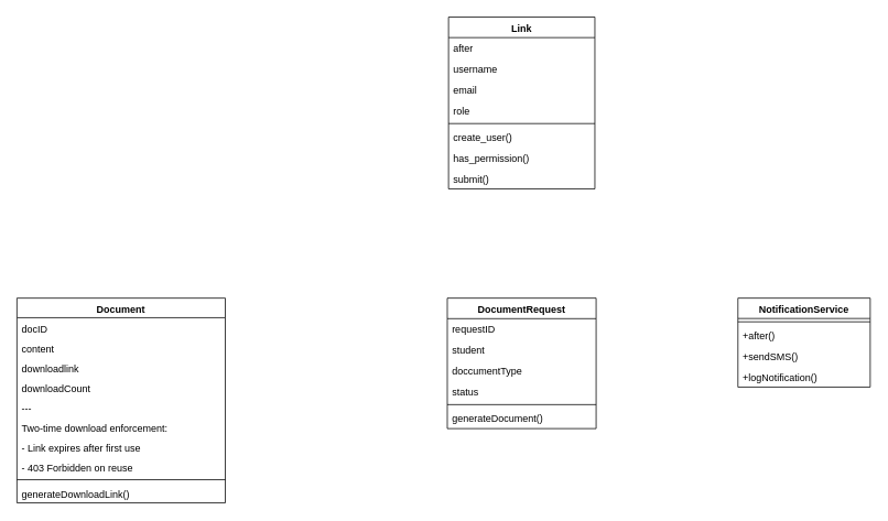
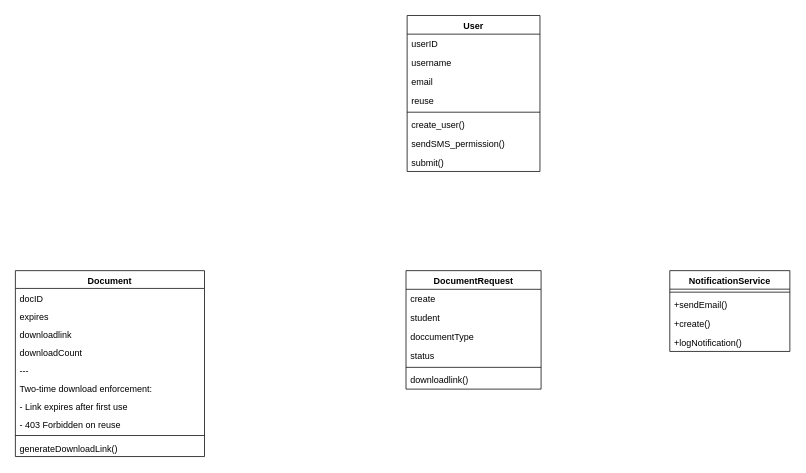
  <mxCell id="0" />
  <mxCell id="1" parent="0" />
  <mxCell id="2" value="DocumentRequest" style="swimlane;fontStyle=1;align=center;verticalAlign=top;childLayout=stackLayout;horizontal=1;startSize=24.857;horizontalStack=0;resizeParent=1;resizeParentMax=0;resizeLast=0;collapsible=0;marginBottom=0;" parent="1" vertex="1"><mxGeometry x="540.5" y="360" width="180" height="157.857" as="geometry" /></mxCell>
- <mxCell id="3" value="requestID" style="text;strokeColor=none;fillColor=none;align=left;verticalAlign=top;spacingLeft=4;spacingRight=4;overflow=hidden;rotatable=0;points=[[0,0.5],[1,0.5]];portConstraint=eastwest;" parent="2" vertex="1"><mxGeometry y="24.857" width="180" height="25" as="geometry" /></mxCell>
+ <mxCell id="3" value="create" style="text;strokeColor=none;fillColor=none;align=left;verticalAlign=top;spacingLeft=4;spacingRight=4;overflow=hidden;rotatable=0;points=[[0,0.5],[1,0.5]];portConstraint=eastwest;" parent="2" vertex="1"><mxGeometry y="24.857" width="180" height="25" as="geometry" /></mxCell>
  <mxCell id="4" value="student" style="text;strokeColor=none;fillColor=none;align=left;verticalAlign=top;spacingLeft=4;spacingRight=4;overflow=hidden;rotatable=0;points=[[0,0.5],[1,0.5]];portConstraint=eastwest;" parent="2" vertex="1"><mxGeometry y="49.857" width="180" height="25" as="geometry" /></mxCell>
  <mxCell id="5" value="doccumentType" style="text;strokeColor=none;fillColor=none;align=left;verticalAlign=top;spacingLeft=4;spacingRight=4;overflow=hidden;rotatable=0;points=[[0,0.5],[1,0.5]];portConstraint=eastwest;" parent="2" vertex="1"><mxGeometry y="74.857" width="180" height="25" as="geometry" /></mxCell>
  <mxCell id="6" value="status" style="text;strokeColor=none;fillColor=none;align=left;verticalAlign=top;spacingLeft=4;spacingRight=4;overflow=hidden;rotatable=0;points=[[0,0.5],[1,0.5]];portConstraint=eastwest;" parent="2" vertex="1"><mxGeometry y="99.857" width="180" height="25" as="geometry" /></mxCell>
  <mxCell id="7" style="line;strokeWidth=1;fillColor=none;align=left;verticalAlign=middle;spacingTop=-1;spacingLeft=3;spacingRight=3;rotatable=0;labelPosition=right;points=[];portConstraint=eastwest;strokeColor=inherit;" parent="2" vertex="1"><mxGeometry y="124.857" width="180" height="8" as="geometry" /></mxCell>
- <mxCell id="8" value="generateDocument()" style="text;strokeColor=none;fillColor=none;align=left;verticalAlign=top;spacingLeft=4;spacingRight=4;overflow=hidden;rotatable=0;points=[[0,0.5],[1,0.5]];portConstraint=eastwest;" parent="2" vertex="1"><mxGeometry y="132.857" width="180" height="25" as="geometry" /></mxCell>
+ <mxCell id="8" value="downloadlink()" style="text;strokeColor=none;fillColor=none;align=left;verticalAlign=top;spacingLeft=4;spacingRight=4;overflow=hidden;rotatable=0;points=[[0,0.5],[1,0.5]];portConstraint=eastwest;" parent="2" vertex="1"><mxGeometry y="132.857" width="180" height="25" as="geometry" /></mxCell>
  <mxCell id="9" value="Document" style="swimlane;fontStyle=1;align=center;verticalAlign=top;childLayout=stackLayout;horizontal=1;startSize=23.7;horizontalStack=0;resizeParent=1;resizeParentMax=0;resizeLast=0;collapsible=0;marginBottom=0;" parent="1" vertex="1"><mxGeometry x="20" y="360" width="252" height="247.7" as="geometry" /></mxCell>
  <mxCell id="10" value="docID" style="text;strokeColor=none;fillColor=none;align=left;verticalAlign=top;spacingLeft=4;spacingRight=4;overflow=hidden;rotatable=0;points=[[0,0.5],[1,0.5]];portConstraint=eastwest;" parent="9" vertex="1"><mxGeometry y="23.7" width="252" height="24" as="geometry" /></mxCell>
- <mxCell id="11" value="content" style="text;strokeColor=none;fillColor=none;align=left;verticalAlign=top;spacingLeft=4;spacingRight=4;overflow=hidden;rotatable=0;points=[[0,0.5],[1,0.5]];portConstraint=eastwest;" parent="9" vertex="1"><mxGeometry y="47.7" width="252" height="24" as="geometry" /></mxCell>
+ <mxCell id="11" value="expires" style="text;strokeColor=none;fillColor=none;align=left;verticalAlign=top;spacingLeft=4;spacingRight=4;overflow=hidden;rotatable=0;points=[[0,0.5],[1,0.5]];portConstraint=eastwest;" parent="9" vertex="1"><mxGeometry y="47.7" width="252" height="24" as="geometry" /></mxCell>
  <mxCell id="12" value="downloadlink" style="text;strokeColor=none;fillColor=none;align=left;verticalAlign=top;spacingLeft=4;spacingRight=4;overflow=hidden;rotatable=0;points=[[0,0.5],[1,0.5]];portConstraint=eastwest;" parent="9" vertex="1"><mxGeometry y="71.7" width="252" height="24" as="geometry" /></mxCell>
  <mxCell id="13" value="downloadCount" style="text;strokeColor=none;fillColor=none;align=left;verticalAlign=top;spacingLeft=4;spacingRight=4;overflow=hidden;rotatable=0;points=[[0,0.5],[1,0.5]];portConstraint=eastwest;" parent="9" vertex="1"><mxGeometry y="95.7" width="252" height="24" as="geometry" /></mxCell>
  <mxCell id="14" value="---" style="text;strokeColor=none;fillColor=none;align=left;verticalAlign=top;spacingLeft=4;spacingRight=4;overflow=hidden;rotatable=0;points=[[0,0.5],[1,0.5]];portConstraint=eastwest;" parent="9" vertex="1"><mxGeometry y="119.7" width="252" height="24" as="geometry" /></mxCell>
  <mxCell id="15" value="Two-time download enforcement:" style="text;strokeColor=none;fillColor=none;align=left;verticalAlign=top;spacingLeft=4;spacingRight=4;overflow=hidden;rotatable=0;points=[[0,0.5],[1,0.5]];portConstraint=eastwest;" parent="9" vertex="1"><mxGeometry y="143.7" width="252" height="24" as="geometry" /></mxCell>
  <mxCell id="16" value="- Link expires after first use" style="text;strokeColor=none;fillColor=none;align=left;verticalAlign=top;spacingLeft=4;spacingRight=4;overflow=hidden;rotatable=0;points=[[0,0.5],[1,0.5]];portConstraint=eastwest;" parent="9" vertex="1"><mxGeometry y="167.7" width="252" height="24" as="geometry" /></mxCell>
  <mxCell id="17" value="- 403 Forbidden on reuse" style="text;strokeColor=none;fillColor=none;align=left;verticalAlign=top;spacingLeft=4;spacingRight=4;overflow=hidden;rotatable=0;points=[[0,0.5],[1,0.5]];portConstraint=eastwest;" parent="9" vertex="1"><mxGeometry y="191.7" width="252" height="24" as="geometry" /></mxCell>
  <mxCell id="18" style="line;strokeWidth=1;fillColor=none;align=left;verticalAlign=middle;spacingTop=-1;spacingLeft=3;spacingRight=3;rotatable=0;labelPosition=right;points=[];portConstraint=eastwest;strokeColor=inherit;" parent="9" vertex="1"><mxGeometry y="215.7" width="252" height="8" as="geometry" /></mxCell>
  <mxCell id="19" value="generateDownloadLink()" style="text;strokeColor=none;fillColor=none;align=left;verticalAlign=top;spacingLeft=4;spacingRight=4;overflow=hidden;rotatable=0;points=[[0,0.5],[1,0.5]];portConstraint=eastwest;" parent="9" vertex="1"><mxGeometry y="223.7" width="252" height="24" as="geometry" /></mxCell>
  <mxCell id="20" value="NotificationService" style="swimlane;fontStyle=1;align=center;verticalAlign=top;childLayout=stackLayout;horizontal=1;startSize=24.667;horizontalStack=0;resizeParent=1;resizeParentMax=0;resizeLast=0;collapsible=0;marginBottom=0;" parent="1" vertex="1"><mxGeometry x="892" y="360" width="160" height="107.667" as="geometry" /></mxCell>
  <mxCell id="21" style="line;strokeWidth=1;fillColor=none;align=left;verticalAlign=middle;spacingTop=-1;spacingLeft=3;spacingRight=3;rotatable=0;labelPosition=right;points=[];portConstraint=eastwest;strokeColor=inherit;" parent="20" vertex="1"><mxGeometry y="24.667" width="160" height="8" as="geometry" /></mxCell>
- <mxCell id="22" value="+after()" style="text;strokeColor=none;fillColor=none;align=left;verticalAlign=top;spacingLeft=4;spacingRight=4;overflow=hidden;rotatable=0;points=[[0,0.5],[1,0.5]];portConstraint=eastwest;" parent="20" vertex="1"><mxGeometry y="32.667" width="160" height="25" as="geometry" /></mxCell>
- <mxCell id="23" value="+sendSMS()" style="text;strokeColor=none;fillColor=none;align=left;verticalAlign=top;spacingLeft=4;spacingRight=4;overflow=hidden;rotatable=0;points=[[0,0.5],[1,0.5]];portConstraint=eastwest;" parent="20" vertex="1"><mxGeometry y="57.667" width="160" height="25" as="geometry" /></mxCell>
+ <mxCell id="22" value="+sendEmail()" style="text;strokeColor=none;fillColor=none;align=left;verticalAlign=top;spacingLeft=4;spacingRight=4;overflow=hidden;rotatable=0;points=[[0,0.5],[1,0.5]];portConstraint=eastwest;" parent="20" vertex="1"><mxGeometry y="32.667" width="160" height="25" as="geometry" /></mxCell>
+ <mxCell id="23" value="+create()" style="text;strokeColor=none;fillColor=none;align=left;verticalAlign=top;spacingLeft=4;spacingRight=4;overflow=hidden;rotatable=0;points=[[0,0.5],[1,0.5]];portConstraint=eastwest;" parent="20" vertex="1"><mxGeometry y="57.667" width="160" height="25" as="geometry" /></mxCell>
  <mxCell id="24" value="+logNotification()" style="text;strokeColor=none;fillColor=none;align=left;verticalAlign=top;spacingLeft=4;spacingRight=4;overflow=hidden;rotatable=0;points=[[0,0.5],[1,0.5]];portConstraint=eastwest;" parent="20" vertex="1"><mxGeometry y="82.667" width="160" height="25" as="geometry" /></mxCell>
- <mxCell id="25" value="Link" style="swimlane;fontStyle=1;align=center;verticalAlign=top;childLayout=stackLayout;horizontal=1;startSize=24.857;horizontalStack=0;resizeParent=1;resizeParentMax=0;resizeLast=0;collapsible=0;marginBottom=0;" parent="1" vertex="1"><mxGeometry x="542" y="20" width="177" height="207.857" as="geometry" /></mxCell>
- <mxCell id="26" value="after" style="text;strokeColor=none;fillColor=none;align=left;verticalAlign=top;spacingLeft=4;spacingRight=4;overflow=hidden;rotatable=0;points=[[0,0.5],[1,0.5]];portConstraint=eastwest;" parent="25" vertex="1"><mxGeometry y="24.857" width="177" height="25" as="geometry" /></mxCell>
+ <mxCell id="25" value="User" style="swimlane;fontStyle=1;align=center;verticalAlign=top;childLayout=stackLayout;horizontal=1;startSize=24.857;horizontalStack=0;resizeParent=1;resizeParentMax=0;resizeLast=0;collapsible=0;marginBottom=0;" parent="1" vertex="1"><mxGeometry x="542" y="20" width="177" height="207.857" as="geometry" /></mxCell>
+ <mxCell id="26" value="userID" style="text;strokeColor=none;fillColor=none;align=left;verticalAlign=top;spacingLeft=4;spacingRight=4;overflow=hidden;rotatable=0;points=[[0,0.5],[1,0.5]];portConstraint=eastwest;" parent="25" vertex="1"><mxGeometry y="24.857" width="177" height="25" as="geometry" /></mxCell>
  <mxCell id="27" value="username" style="text;strokeColor=none;fillColor=none;align=left;verticalAlign=top;spacingLeft=4;spacingRight=4;overflow=hidden;rotatable=0;points=[[0,0.5],[1,0.5]];portConstraint=eastwest;" parent="25" vertex="1"><mxGeometry y="49.857" width="177" height="25" as="geometry" /></mxCell>
  <mxCell id="28" value="email" style="text;strokeColor=none;fillColor=none;align=left;verticalAlign=top;spacingLeft=4;spacingRight=4;overflow=hidden;rotatable=0;points=[[0,0.5],[1,0.5]];portConstraint=eastwest;" parent="25" vertex="1"><mxGeometry y="74.857" width="177" height="25" as="geometry" /></mxCell>
- <mxCell id="29" value="role" style="text;strokeColor=none;fillColor=none;align=left;verticalAlign=top;spacingLeft=4;spacingRight=4;overflow=hidden;rotatable=0;points=[[0,0.5],[1,0.5]];portConstraint=eastwest;" parent="25" vertex="1"><mxGeometry y="99.857" width="177" height="25" as="geometry" /></mxCell>
+ <mxCell id="29" value="reuse" style="text;strokeColor=none;fillColor=none;align=left;verticalAlign=top;spacingLeft=4;spacingRight=4;overflow=hidden;rotatable=0;points=[[0,0.5],[1,0.5]];portConstraint=eastwest;" parent="25" vertex="1"><mxGeometry y="99.857" width="177" height="25" as="geometry" /></mxCell>
  <mxCell id="30" style="line;strokeWidth=1;fillColor=none;align=left;verticalAlign=middle;spacingTop=-1;spacingLeft=3;spacingRight=3;rotatable=0;labelPosition=right;points=[];portConstraint=eastwest;strokeColor=inherit;" parent="25" vertex="1"><mxGeometry y="124.857" width="177" height="8" as="geometry" /></mxCell>
  <mxCell id="31" value="create_user()" style="text;strokeColor=none;fillColor=none;align=left;verticalAlign=top;spacingLeft=4;spacingRight=4;overflow=hidden;rotatable=0;points=[[0,0.5],[1,0.5]];portConstraint=eastwest;" parent="25" vertex="1"><mxGeometry y="132.857" width="177" height="25" as="geometry" /></mxCell>
- <mxCell id="32" value="has_permission()" style="text;strokeColor=none;fillColor=none;align=left;verticalAlign=top;spacingLeft=4;spacingRight=4;overflow=hidden;rotatable=0;points=[[0,0.5],[1,0.5]];portConstraint=eastwest;" parent="25" vertex="1"><mxGeometry y="157.857" width="177" height="25" as="geometry" /></mxCell>
+ <mxCell id="32" value="sendSMS_permission()" style="text;strokeColor=none;fillColor=none;align=left;verticalAlign=top;spacingLeft=4;spacingRight=4;overflow=hidden;rotatable=0;points=[[0,0.5],[1,0.5]];portConstraint=eastwest;" parent="25" vertex="1"><mxGeometry y="157.857" width="177" height="25" as="geometry" /></mxCell>
  <mxCell id="33" value="submit()" style="text;strokeColor=none;fillColor=none;align=left;verticalAlign=top;spacingLeft=4;spacingRight=4;overflow=hidden;rotatable=0;points=[[0,0.5],[1,0.5]];portConstraint=eastwest;" parent="25" vertex="1"><mxGeometry y="182.857" width="177" height="25" as="geometry" /></mxCell>
